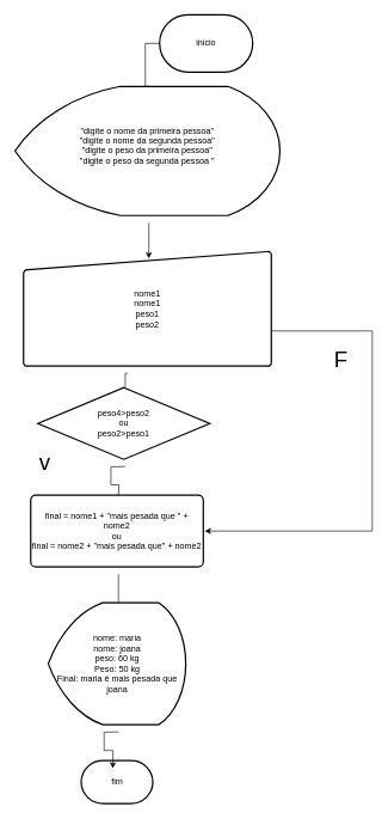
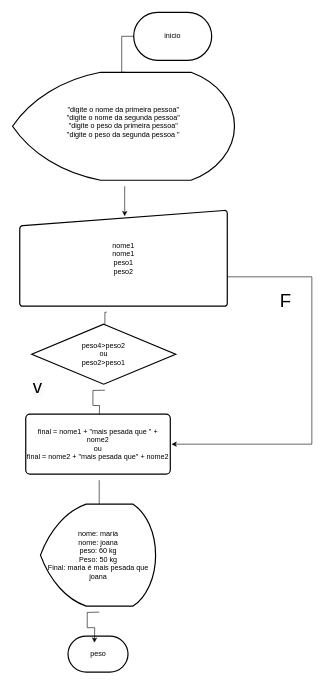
  <mxCell id="0" />
  <mxCell id="1" parent="0" />
  <mxCell id="2" value="" style="edgeStyle=orthogonalEdgeStyle;rounded=0;orthogonalLoop=1;jettySize=auto;html=1;" edge="1" parent="1" source="3"><mxGeometry relative="1" as="geometry"><mxPoint x="207" y="130" as="targetPoint" /></mxGeometry></mxCell>
  <mxCell id="3" value="inicio" style="strokeWidth=2;html=1;shape=mxgraph.flowchart.terminator;whiteSpace=wrap;" vertex="1" parent="1"><mxGeometry x="222" y="20" width="130" height="80" as="geometry" /></mxCell>
  <mxCell id="4" style="edgeStyle=orthogonalEdgeStyle;rounded=0;orthogonalLoop=1;jettySize=auto;html=1;" edge="1" parent="1"><mxGeometry relative="1" as="geometry"><mxPoint x="177" y="520" as="sourcePoint" /><mxPoint x="174" y="550" as="targetPoint" /></mxGeometry></mxCell>
  <mxCell id="5" style="edgeStyle=orthogonalEdgeStyle;rounded=0;orthogonalLoop=1;jettySize=auto;html=1;" edge="1" parent="1"><mxGeometry relative="1" as="geometry"><mxPoint x="285" y="740" as="targetPoint" /><mxPoint x="344" y="460" as="sourcePoint" /><Array as="points"><mxPoint x="344" y="461" /><mxPoint x="519" y="461" /><mxPoint x="519" y="740" /></Array></mxGeometry></mxCell>
  <mxCell id="6" value="nome1&lt;br&gt;nome1&lt;br&gt;peso1&lt;br&gt;peso2&lt;br&gt;" style="html=1;strokeWidth=2;shape=manualInput;whiteSpace=wrap;rounded=1;size=26;arcSize=11;" vertex="1" parent="1"><mxGeometry x="32" y="350" width="346" height="160" as="geometry" /></mxCell>
  <mxCell id="7" style="edgeStyle=orthogonalEdgeStyle;rounded=0;orthogonalLoop=1;jettySize=auto;html=1;exitX=0.5;exitY=1;exitDx=0;exitDy=0;exitPerimeter=0;" edge="1" parent="1"><mxGeometry relative="1" as="geometry"><mxPoint x="174" y="650" as="sourcePoint" /><mxPoint x="164.5" y="700" as="targetPoint" /></mxGeometry></mxCell>
  <mxCell id="8" value="peso4&amp;gt;peso2&lt;br&gt;ou&lt;br&gt;peso2&amp;gt;peso1" style="strokeWidth=2;html=1;shape=mxgraph.flowchart.decision;whiteSpace=wrap;" vertex="1" parent="1"><mxGeometry x="52" y="540" width="240" height="100" as="geometry" /></mxCell>
  <mxCell id="9" style="edgeStyle=orthogonalEdgeStyle;rounded=0;orthogonalLoop=1;jettySize=auto;html=1;" edge="1" parent="1"><mxGeometry relative="1" as="geometry"><mxPoint x="164.5" y="800" as="sourcePoint" /><mxPoint x="164.5" y="850" as="targetPoint" /></mxGeometry></mxCell>
  <mxCell id="10" value="final = nome1 + &quot;mais pesada que &quot; + nome2&lt;br&gt;ou&lt;br&gt;final = nome2 + &quot;mais pesada que&quot; + nome2" style="rounded=1;whiteSpace=wrap;html=1;absoluteArcSize=1;arcSize=14;strokeWidth=2;" vertex="1" parent="1"><mxGeometry x="42" y="690" width="241" height="100" as="geometry" /></mxCell>
  <mxCell id="11" value="&lt;span style=&quot;color: rgb(0, 0, 0); font-family: Helvetica; font-size: 31px; font-style: normal; font-variant-ligatures: normal; font-variant-caps: normal; font-weight: 400; letter-spacing: normal; orphans: 2; text-align: center; text-indent: 0px; text-transform: none; widows: 2; word-spacing: 0px; -webkit-text-stroke-width: 0px; background-color: rgb(251, 251, 251); text-decoration-thickness: initial; text-decoration-style: initial; text-decoration-color: initial; float: none; display: inline !important;&quot;&gt;v&lt;/span&gt;" style="text;whiteSpace=wrap;html=1;strokeWidth=2;fontSize=31;" vertex="1" parent="1"><mxGeometry x="52" y="620" width="40" height="40" as="geometry" /></mxCell>
  <mxCell id="12" value="&lt;div style=&quot;text-align: center;&quot;&gt;&lt;span style=&quot;background-color: initial;&quot;&gt;F&lt;/span&gt;&lt;/div&gt;" style="text;whiteSpace=wrap;html=1;strokeWidth=2;fontSize=31;" vertex="1" parent="1"><mxGeometry x="464" y="475" width="40" height="40" as="geometry" /></mxCell>
  <mxCell id="13" style="edgeStyle=orthogonalEdgeStyle;rounded=0;orthogonalLoop=1;jettySize=auto;html=1;" edge="1" parent="1"><mxGeometry relative="1" as="geometry"><mxPoint x="207" y="310" as="sourcePoint" /><mxPoint x="207" y="360" as="targetPoint" /></mxGeometry></mxCell>
  <mxCell id="14" value="&#10;&lt;span style=&quot;color: rgb(0, 0, 0); font-family: Helvetica; font-size: 12px; font-style: normal; font-variant-ligatures: normal; font-variant-caps: normal; font-weight: 400; letter-spacing: normal; orphans: 2; text-align: center; text-indent: 0px; text-transform: none; widows: 2; word-spacing: 0px; -webkit-text-stroke-width: 0px; background-color: rgb(251, 251, 251); text-decoration-thickness: initial; text-decoration-style: initial; text-decoration-color: initial; float: none; display: inline !important;&quot;&gt;&quot;digite o nome da primeira pessoa&quot;&lt;/span&gt;&lt;br style=&quot;border-color: var(--border-color); color: rgb(0, 0, 0); font-family: Helvetica; font-size: 12px; font-style: normal; font-variant-ligatures: normal; font-variant-caps: normal; font-weight: 400; letter-spacing: normal; orphans: 2; text-align: center; text-indent: 0px; text-transform: none; widows: 2; word-spacing: 0px; -webkit-text-stroke-width: 0px; background-color: rgb(251, 251, 251); text-decoration-thickness: initial; text-decoration-style: initial; text-decoration-color: initial;&quot;&gt;&lt;span style=&quot;color: rgb(0, 0, 0); font-family: Helvetica; font-size: 12px; font-style: normal; font-variant-ligatures: normal; font-variant-caps: normal; font-weight: 400; letter-spacing: normal; orphans: 2; text-align: center; text-indent: 0px; text-transform: none; widows: 2; word-spacing: 0px; -webkit-text-stroke-width: 0px; background-color: rgb(251, 251, 251); text-decoration-thickness: initial; text-decoration-style: initial; text-decoration-color: initial; float: none; display: inline !important;&quot;&gt;&quot;digite o nome da segunda pessoa&quot;&lt;/span&gt;&lt;br style=&quot;border-color: var(--border-color); color: rgb(0, 0, 0); font-family: Helvetica; font-size: 12px; font-style: normal; font-variant-ligatures: normal; font-variant-caps: normal; font-weight: 400; letter-spacing: normal; orphans: 2; text-align: center; text-indent: 0px; text-transform: none; widows: 2; word-spacing: 0px; -webkit-text-stroke-width: 0px; background-color: rgb(251, 251, 251); text-decoration-thickness: initial; text-decoration-style: initial; text-decoration-color: initial;&quot;&gt;&lt;span style=&quot;color: rgb(0, 0, 0); font-family: Helvetica; font-size: 12px; font-style: normal; font-variant-ligatures: normal; font-variant-caps: normal; font-weight: 400; letter-spacing: normal; orphans: 2; text-align: center; text-indent: 0px; text-transform: none; widows: 2; word-spacing: 0px; -webkit-text-stroke-width: 0px; background-color: rgb(251, 251, 251); text-decoration-thickness: initial; text-decoration-style: initial; text-decoration-color: initial; float: none; display: inline !important;&quot;&gt;&quot;digite o peso da primeira pessoa&quot;&lt;/span&gt;&lt;br style=&quot;border-color: var(--border-color); color: rgb(0, 0, 0); font-family: Helvetica; font-size: 12px; font-style: normal; font-variant-ligatures: normal; font-variant-caps: normal; font-weight: 400; letter-spacing: normal; orphans: 2; text-align: center; text-indent: 0px; text-transform: none; widows: 2; word-spacing: 0px; -webkit-text-stroke-width: 0px; background-color: rgb(251, 251, 251); text-decoration-thickness: initial; text-decoration-style: initial; text-decoration-color: initial;&quot;&gt;&lt;span style=&quot;color: rgb(0, 0, 0); font-family: Helvetica; font-size: 12px; font-style: normal; font-variant-ligatures: normal; font-variant-caps: normal; font-weight: 400; letter-spacing: normal; orphans: 2; text-align: center; text-indent: 0px; text-transform: none; widows: 2; word-spacing: 0px; -webkit-text-stroke-width: 0px; background-color: rgb(251, 251, 251); text-decoration-thickness: initial; text-decoration-style: initial; text-decoration-color: initial; float: none; display: inline !important;&quot;&gt;&quot;digite o peso da segunda pessoa &quot;&lt;/span&gt;&#10;&#10;" style="strokeWidth=2;html=1;shape=mxgraph.flowchart.display;whiteSpace=wrap;" vertex="1" parent="1"><mxGeometry x="20" y="120" width="370" height="180" as="geometry" /></mxCell>
  <mxCell id="15" value="nome: maria&lt;br&gt;nome: joana&lt;br&gt;peso: 60 kg&lt;br&gt;Peso: 50 kg&lt;br&gt;Final: maria é mais pesada que&lt;br&gt;joana" style="strokeWidth=2;html=1;shape=mxgraph.flowchart.display;whiteSpace=wrap;" vertex="1" parent="1"><mxGeometry x="66.5" y="840" width="192" height="170" as="geometry" /></mxCell>
- <mxCell id="16" value="fim" style="strokeWidth=2;html=1;shape=mxgraph.flowchart.terminator;whiteSpace=wrap;" vertex="1" parent="1"><mxGeometry x="112.5" y="1060" width="100" height="60" as="geometry" /></mxCell>
+ <mxCell id="16" value="peso" style="strokeWidth=2;html=1;shape=mxgraph.flowchart.terminator;whiteSpace=wrap;" vertex="1" parent="1"><mxGeometry x="112.5" y="1060" width="100" height="60" as="geometry" /></mxCell>
  <mxCell id="17" style="edgeStyle=orthogonalEdgeStyle;rounded=0;orthogonalLoop=1;jettySize=auto;html=1;entryX=0.42;entryY=0.017;entryDx=0;entryDy=0;entryPerimeter=0;" edge="1" parent="1"><mxGeometry relative="1" as="geometry"><mxPoint x="164.5" y="1020" as="sourcePoint" /><mxPoint x="156.5" y="1071.02" as="targetPoint" /></mxGeometry></mxCell>
